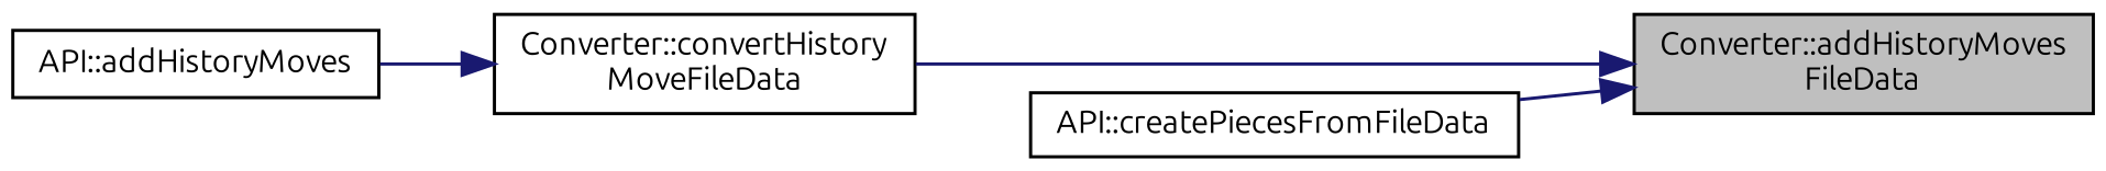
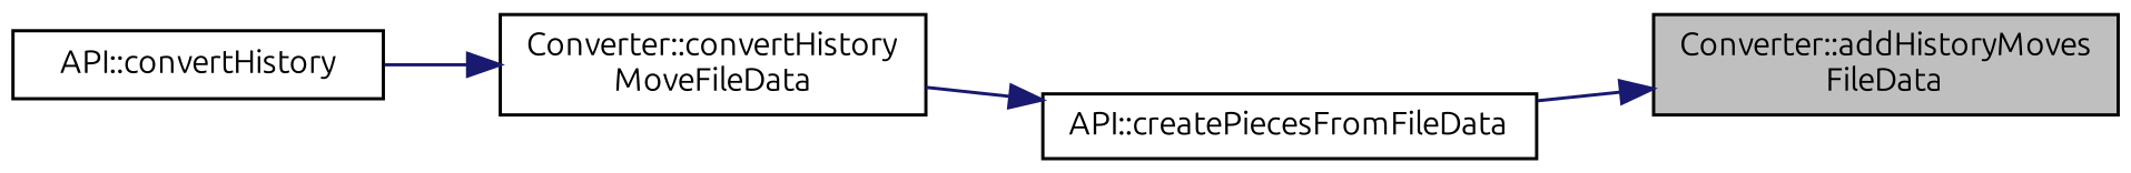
  digraph {
    fontname=Ubuntu
    rankdir=RL
    node [color=black fillcolor=white fontname=Ubuntu fontsize=10 shape=record style=filled]
    edge [color=midnightblue dir=back fontname=Ubuntu fontsize=10 labelfontname=Helvetica labelfontsize=10 style=solid]
    n1 [fillcolor=grey75 fontcolor=black height=0.2 label="Converter::addHistoryMoves\lFileData" width=0.4]
    n2 [height=0.2 label="Converter::convertHistory\lMoveFileData" width=0.4]
    n3 [height=0.2 label="API::createPiecesFromFileData" width=0.4]
-   n4 [height=0.2 label="API::addHistoryMoves" width=0.4]
-   n1 -> n2
+   n4 [height=0.2 label="API::convertHistory" width=0.4]
+   n3 -> n2
    n1 -> n3
    n2 -> n4
  }
